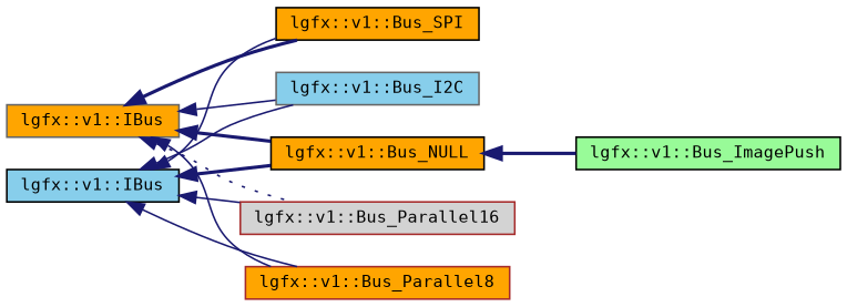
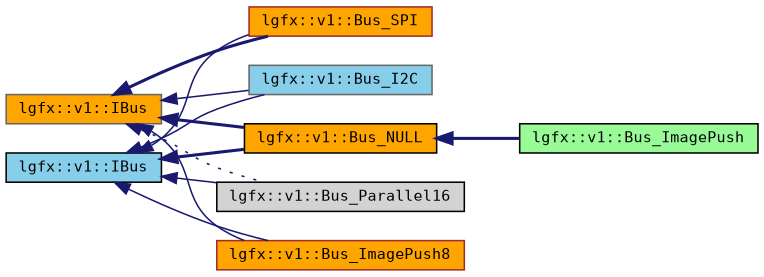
  digraph {
    fontname="DejaVu Sans Mono"
    rankdir=LR
    node [color=black fillcolor=orange fontname="DejaVu Sans Mono" fontsize=10 shape=record style=filled]
    edge [color=midnightblue dir=back fontname="DejaVu Sans Mono" fontsize=10 labelfontname=Helvetica labelfontsize=10 style=solid]
    n1 [color=gray40 height=0.2 label="lgfx::v1::IBus" width=0.4]
    n2 [color=gray40 fillcolor=skyblue height=0.2 label="lgfx::v1::Bus_I2C" width=0.4]
    n3 [height=0.2 label="lgfx::v1::Bus_NULL" width=0.4]
-   n4 [color=brown fillcolor=lightgrey height=0.2 label="lgfx::v1::Bus_Parallel16" width=0.4]
-   n5 [color=brown height=0.2 label="lgfx::v1::Bus_Parallel8" width=0.4]
-   n6 [height=0.2 label="lgfx::v1::Bus_SPI" width=0.4]
+   n4 [fillcolor=lightgrey height=0.2 label="lgfx::v1::Bus_Parallel16" width=0.4]
+   n5 [color=brown height=0.2 label="lgfx::v1::Bus_ImagePush8" width=0.4]
+   n6 [color=brown height=0.2 label="lgfx::v1::Bus_SPI" width=0.4]
    n7 [fillcolor=palegreen height=0.2 label="lgfx::v1::Bus_ImagePush" width=0.4]
    n8 [fillcolor=skyblue height=0.2 label="lgfx::v1::IBus" width=0.4]
    n1 -> n2
    n1 -> n3 [style=bold]
    n1 -> n4 [style=dotted]
    n1 -> n5
    n1 -> n6 [style=bold]
    n3 -> n7 [style=bold]
    n8 -> n2
    n8 -> n3 [style=bold]
    n8 -> n4
    n8 -> n5
    n8 -> n6
  }
